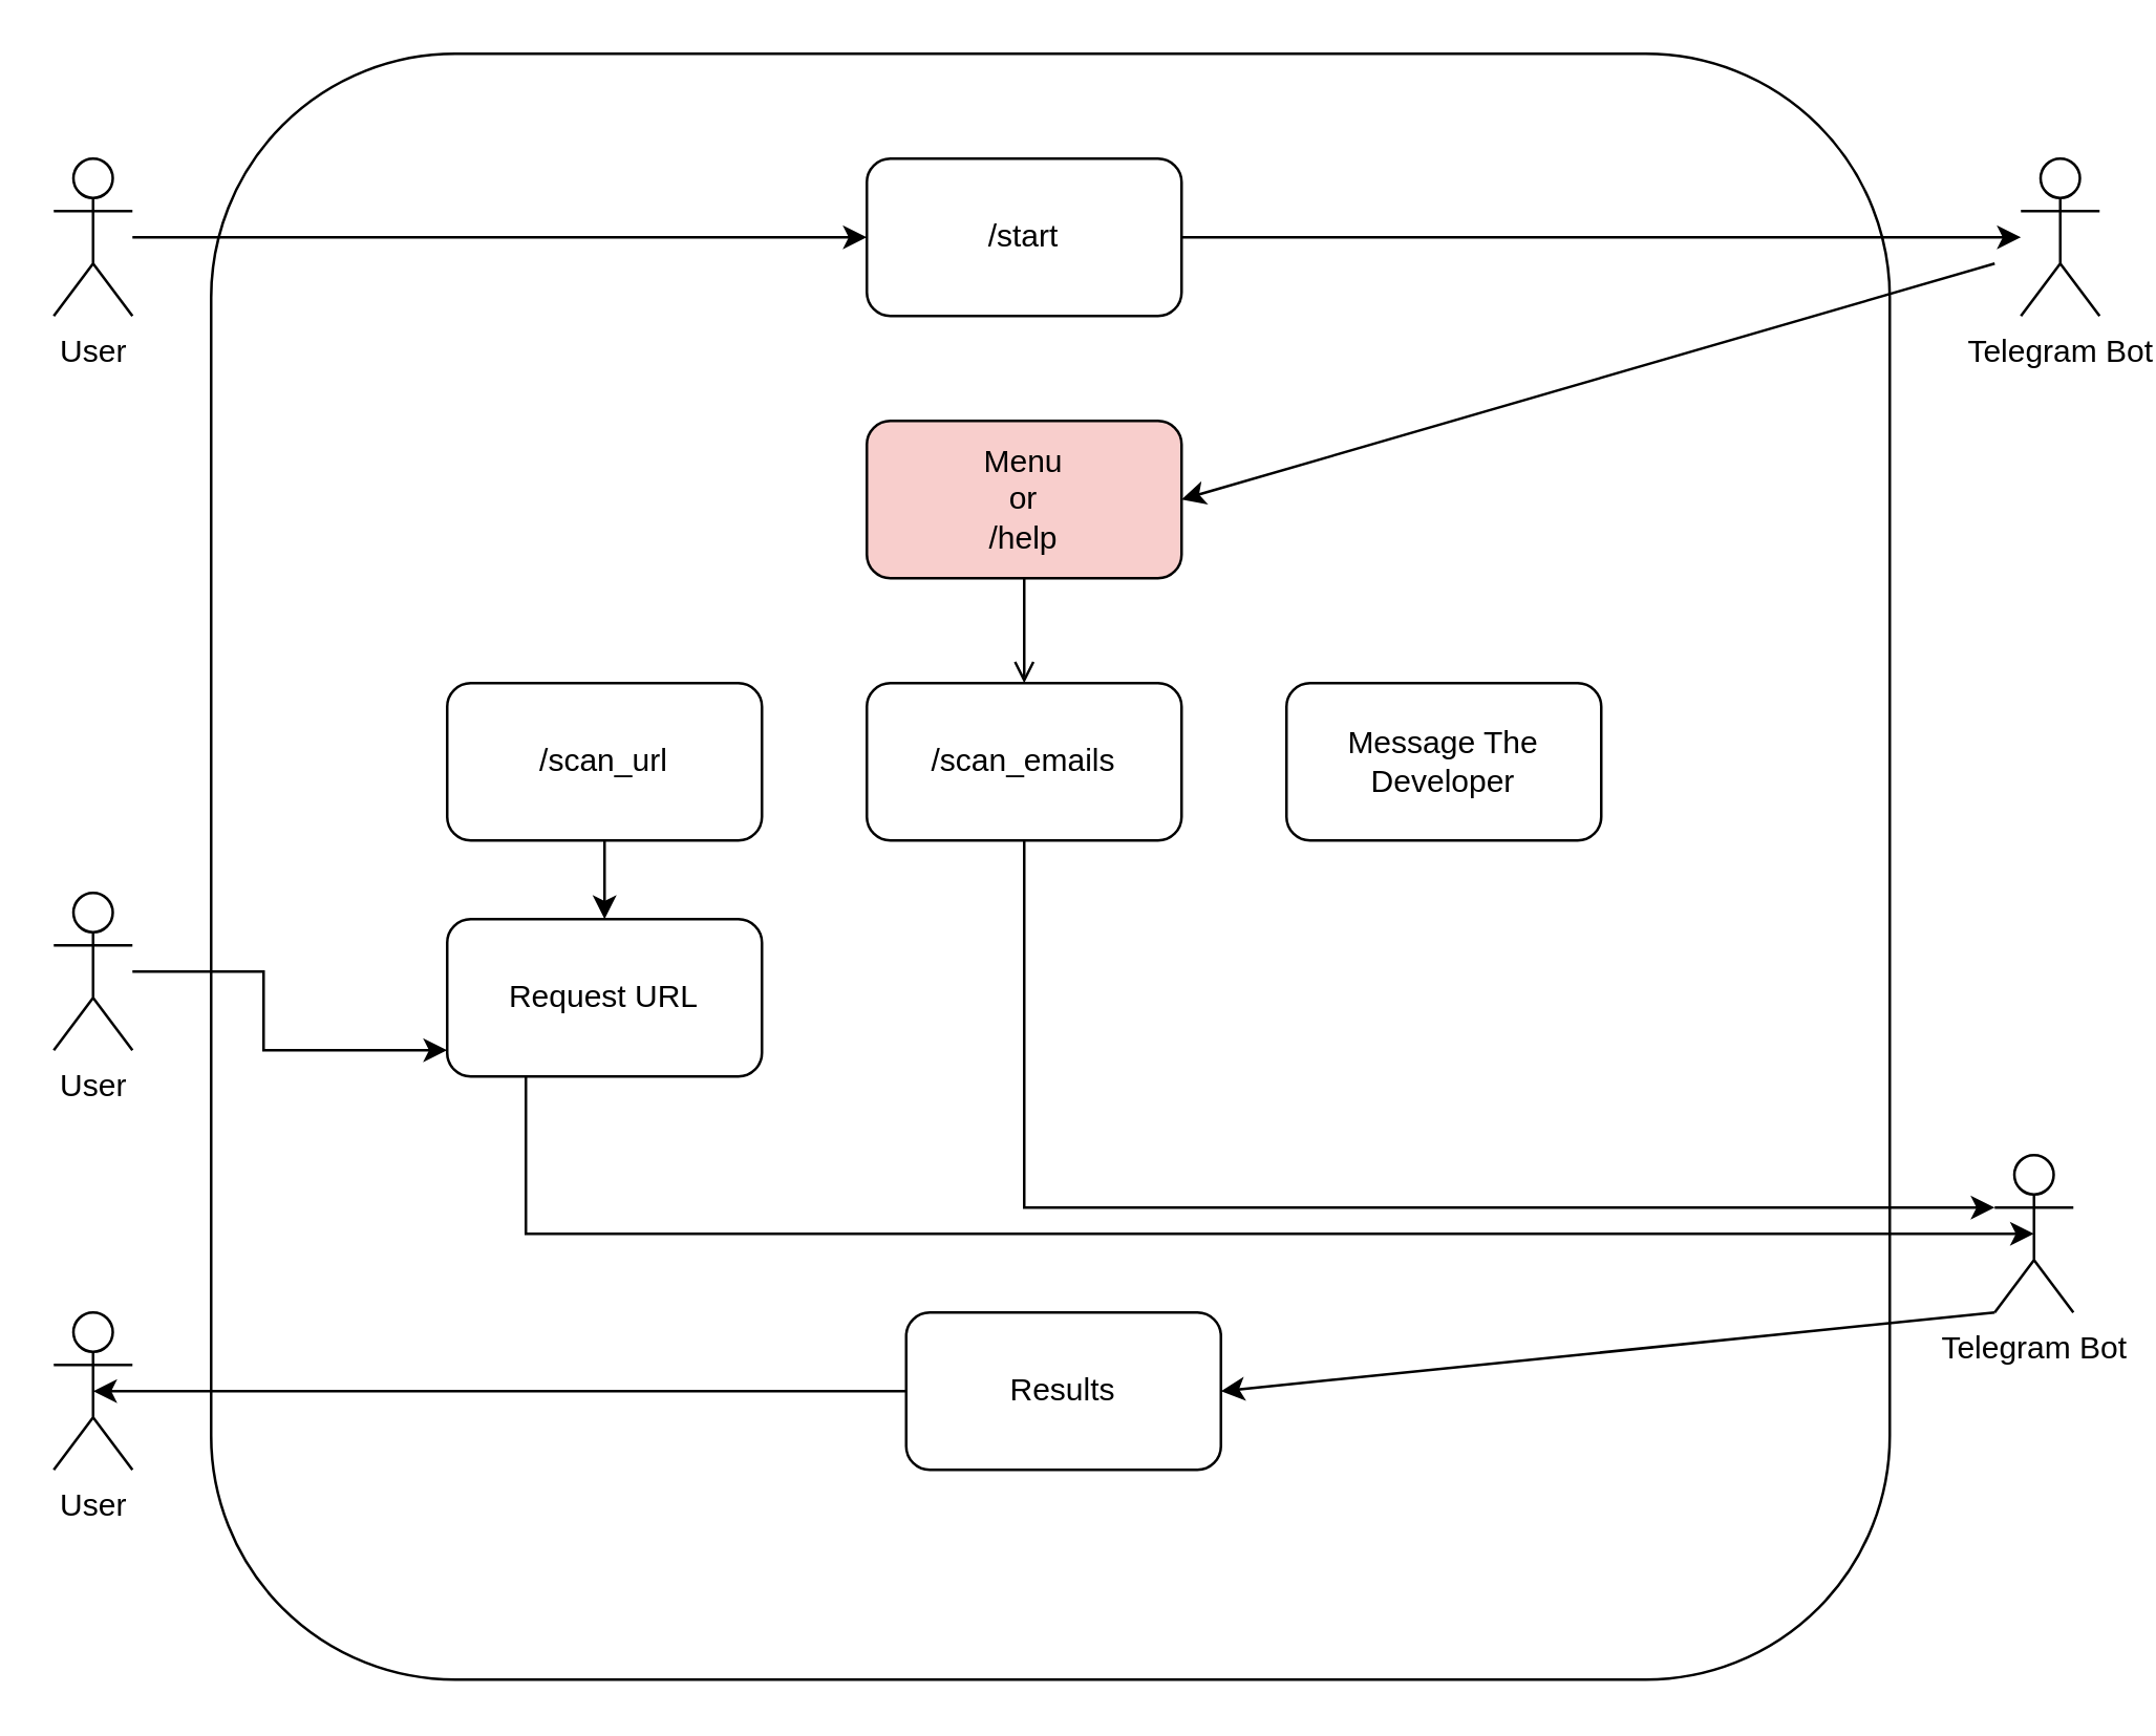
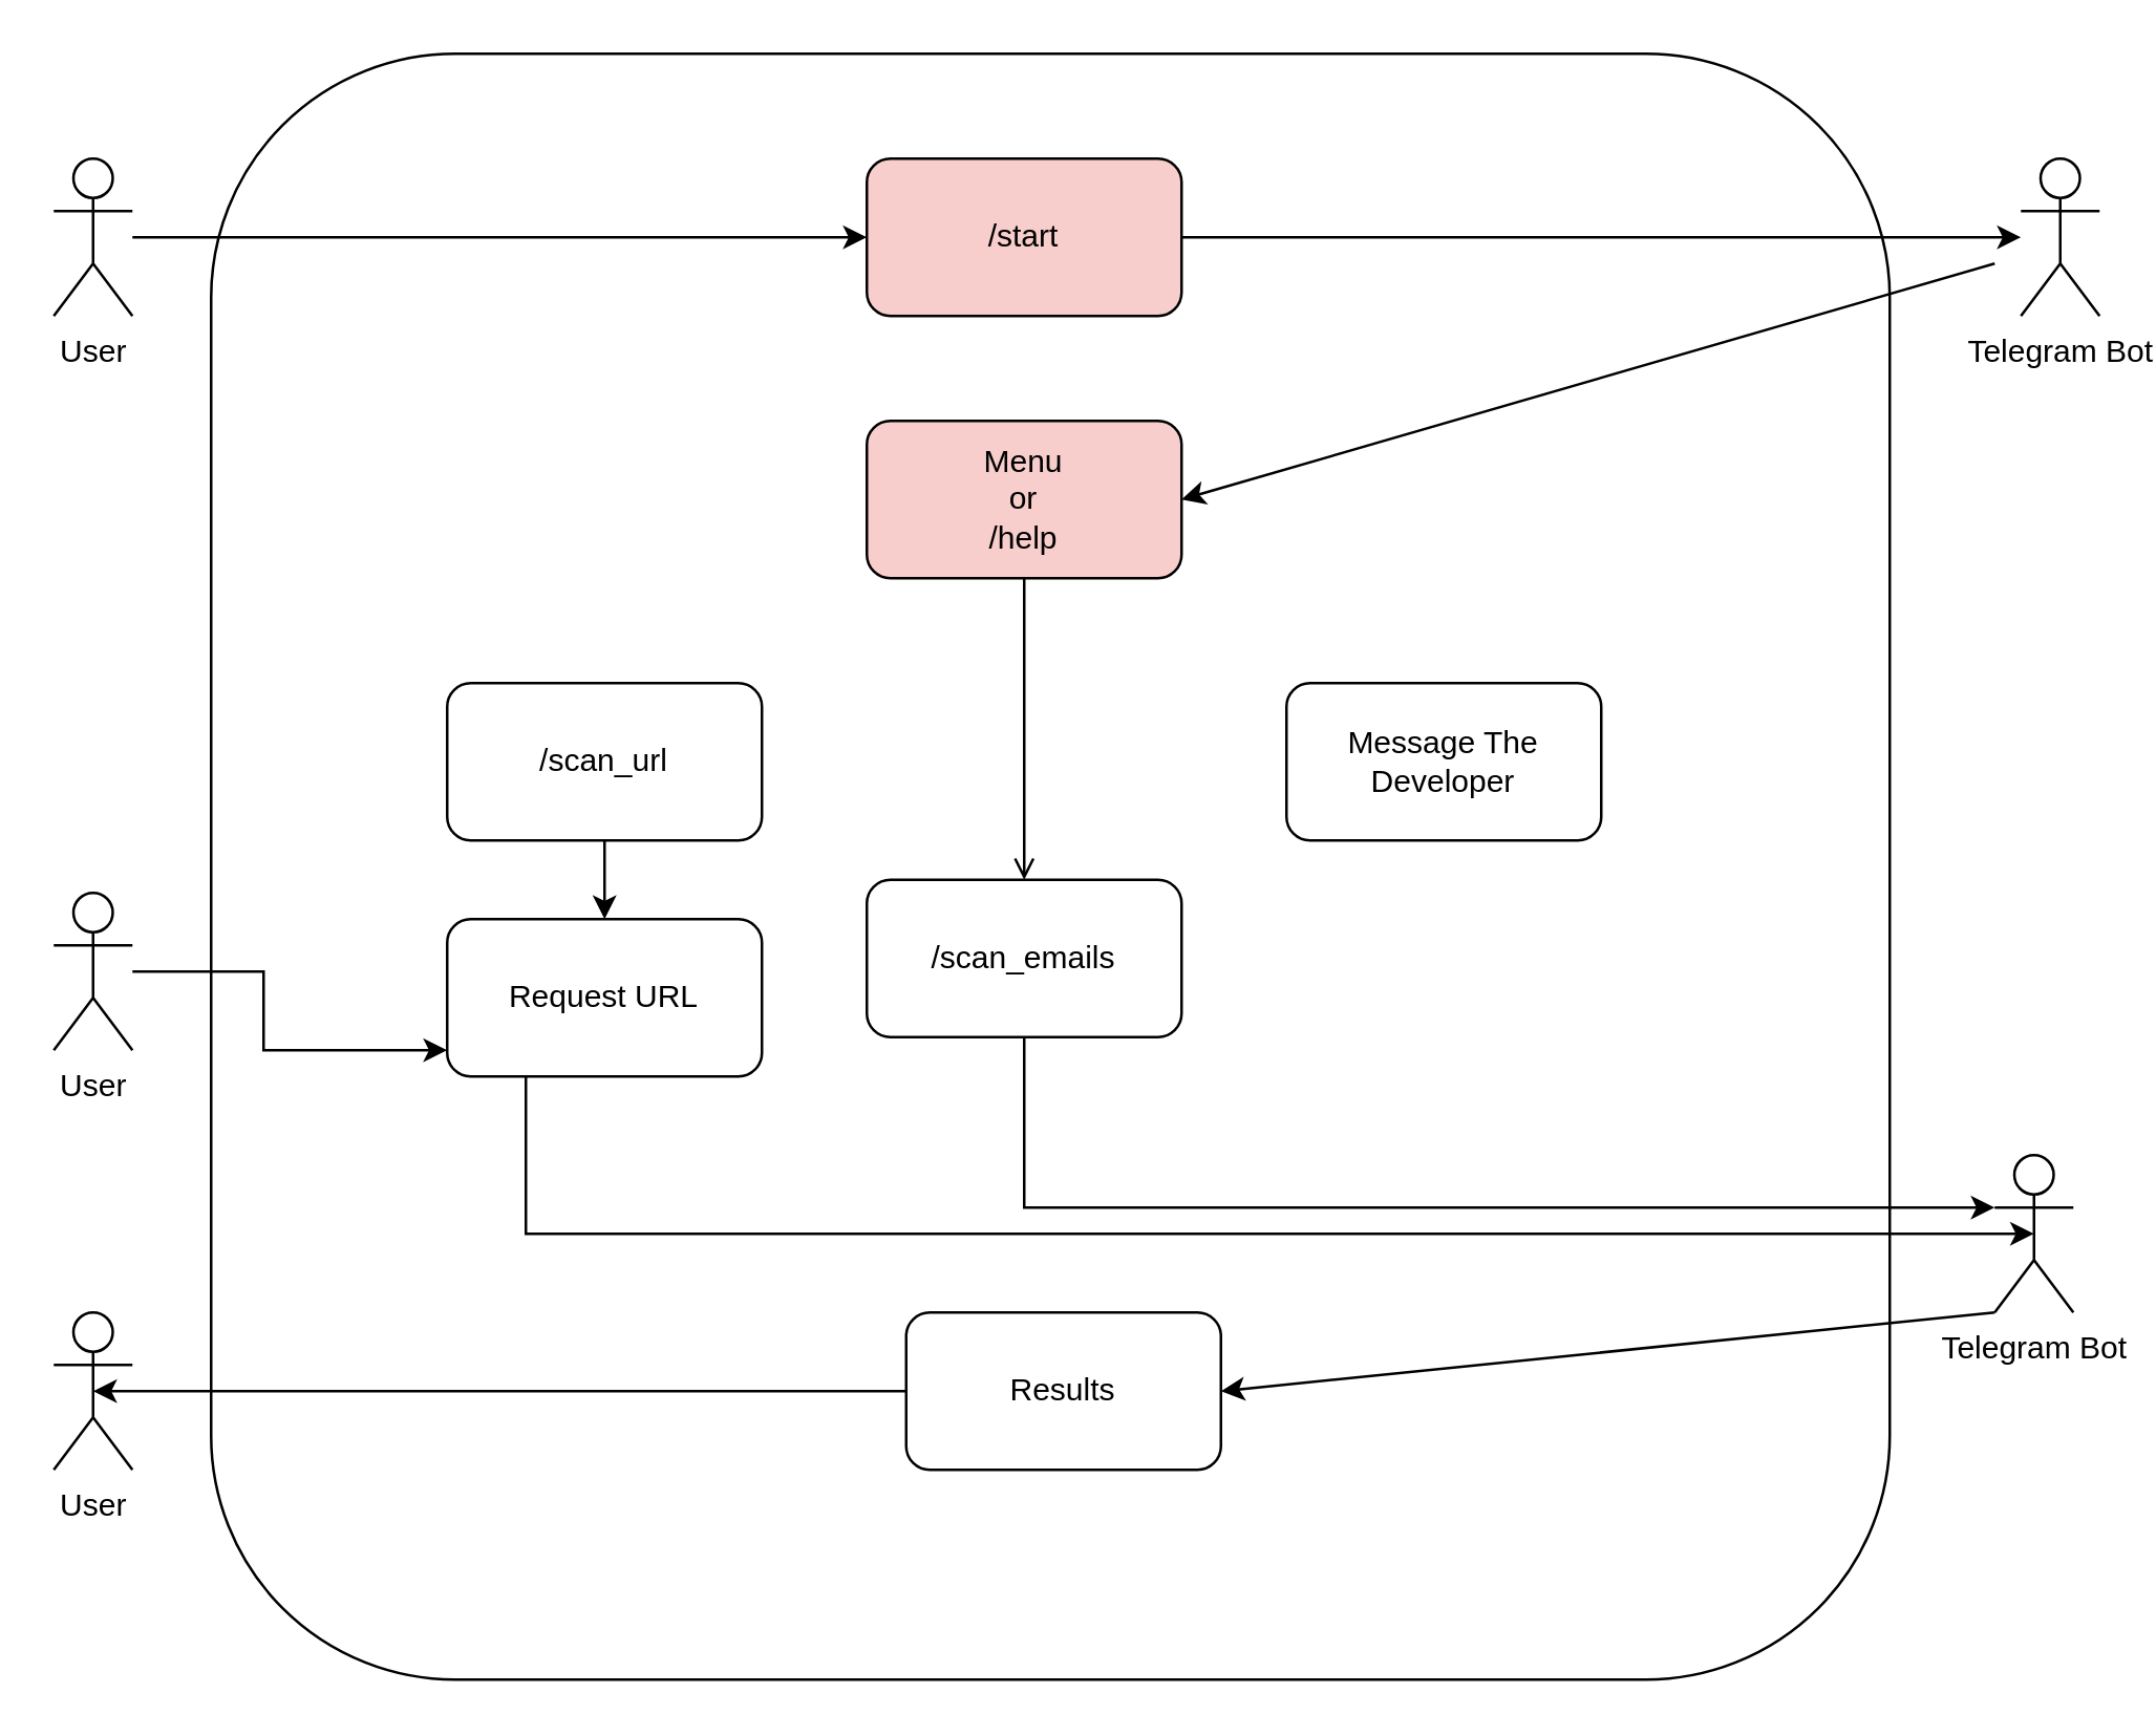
  <mxCell id="0" />
  <mxCell id="1" parent="0" />
  <mxCell id="2" value="" style="rounded=1;whiteSpace=wrap;html=1;" vertex="1" parent="1"><mxGeometry x="80" y="20" width="640" height="620" as="geometry" /></mxCell>
  <mxCell id="3" style="edgeStyle=orthogonalEdgeStyle;rounded=0;orthogonalLoop=1;jettySize=auto;html=1;" edge="1" parent="1" source="4" target="7"><mxGeometry relative="1" as="geometry" /></mxCell>
  <mxCell id="4" value="User" style="shape=umlActor;verticalLabelPosition=bottom;verticalAlign=top;html=1;outlineConnect=0;" vertex="1" parent="1"><mxGeometry x="20" y="60" width="30" height="60" as="geometry" /></mxCell>
  <mxCell id="5" value="Telegram Bot" style="shape=umlActor;verticalLabelPosition=bottom;verticalAlign=top;html=1;outlineConnect=0;" vertex="1" parent="1"><mxGeometry x="770" y="60" width="30" height="60" as="geometry" /></mxCell>
  <mxCell id="6" style="edgeStyle=orthogonalEdgeStyle;rounded=0;orthogonalLoop=1;jettySize=auto;html=1;" edge="1" parent="1" source="7" target="5"><mxGeometry relative="1" as="geometry" /></mxCell>
- <mxCell id="7" value="/start" style="rounded=1;whiteSpace=wrap;html=1;" vertex="1" parent="1"><mxGeometry x="330" y="60" width="120" height="60" as="geometry" /></mxCell>
+ <mxCell id="7" value="/start" style="rounded=1;whiteSpace=wrap;html=1;fillColor=#f8cecc;" vertex="1" parent="1"><mxGeometry x="330" y="60" width="120" height="60" as="geometry" /></mxCell>
  <mxCell id="8" value="Menu&lt;br&gt;or&lt;br&gt;/help" style="rounded=1;whiteSpace=wrap;html=1;fillColor=#f8cecc;" vertex="1" parent="1"><mxGeometry x="330" y="160" width="120" height="60" as="geometry" /></mxCell>
  <mxCell id="9" style="edgeStyle=orthogonalEdgeStyle;rounded=0;orthogonalLoop=1;jettySize=auto;html=1;entryX=0.5;entryY=0;entryDx=0;entryDy=0;" edge="1" parent="1" source="10" target="15"><mxGeometry relative="1" as="geometry" /></mxCell>
  <mxCell id="10" value="/scan_url" style="rounded=1;whiteSpace=wrap;html=1;" vertex="1" parent="1"><mxGeometry x="170" y="260" width="120" height="60" as="geometry" /></mxCell>
  <mxCell id="11" style="edgeStyle=orthogonalEdgeStyle;rounded=0;orthogonalLoop=1;jettySize=auto;html=1;entryX=0;entryY=0.333;entryDx=0;entryDy=0;entryPerimeter=0;" edge="1" parent="1" source="12" target="18"><mxGeometry relative="1" as="geometry"><Array as="points"><mxPoint x="390" y="460" /></Array></mxGeometry></mxCell>
- <mxCell id="12" value="/scan_emails" style="rounded=1;whiteSpace=wrap;html=1;" vertex="1" parent="1"><mxGeometry x="330" y="260" width="120" height="60" as="geometry" /></mxCell>
+ <mxCell id="12" value="/scan_emails" style="rounded=1;whiteSpace=wrap;html=1;" vertex="1" parent="1"><mxGeometry x="330" y="335" width="120" height="60" as="geometry" /></mxCell>
  <mxCell id="13" value="Message The Developer" style="rounded=1;whiteSpace=wrap;html=1;" vertex="1" parent="1"><mxGeometry x="490" y="260" width="120" height="60" as="geometry" /></mxCell>
  <mxCell id="14" style="edgeStyle=orthogonalEdgeStyle;rounded=0;orthogonalLoop=1;jettySize=auto;html=1;entryX=0.5;entryY=0.5;entryDx=0;entryDy=0;entryPerimeter=0;" edge="1" parent="1" source="15" target="18"><mxGeometry relative="1" as="geometry"><Array as="points"><mxPoint x="200" y="470" /></Array></mxGeometry></mxCell>
  <mxCell id="15" value="Request URL" style="rounded=1;whiteSpace=wrap;html=1;" vertex="1" parent="1"><mxGeometry x="170" y="350" width="120" height="60" as="geometry" /></mxCell>
  <mxCell id="16" style="edgeStyle=orthogonalEdgeStyle;rounded=0;orthogonalLoop=1;jettySize=auto;html=1;" edge="1" parent="1" source="17" target="15"><mxGeometry relative="1" as="geometry"><Array as="points"><mxPoint x="100" y="370" /><mxPoint x="100" y="400" /></Array></mxGeometry></mxCell>
  <mxCell id="17" value="User" style="shape=umlActor;verticalLabelPosition=bottom;verticalAlign=top;html=1;outlineConnect=0;" vertex="1" parent="1"><mxGeometry x="20" y="340" width="30" height="60" as="geometry" /></mxCell>
  <mxCell id="18" value="Telegram Bot" style="shape=umlActor;verticalLabelPosition=bottom;verticalAlign=top;html=1;outlineConnect=0;" vertex="1" parent="1"><mxGeometry x="760" y="440" width="30" height="60" as="geometry" /></mxCell>
  <mxCell id="19" style="edgeStyle=orthogonalEdgeStyle;rounded=0;orthogonalLoop=1;jettySize=auto;html=1;entryX=0.5;entryY=0.5;entryDx=0;entryDy=0;entryPerimeter=0;" edge="1" parent="1" source="20" target="21"><mxGeometry relative="1" as="geometry" /></mxCell>
  <mxCell id="20" value="Results" style="rounded=1;whiteSpace=wrap;html=1;" vertex="1" parent="1"><mxGeometry x="345" y="500" width="120" height="60" as="geometry" /></mxCell>
  <mxCell id="21" value="User" style="shape=umlActor;verticalLabelPosition=bottom;verticalAlign=top;html=1;outlineConnect=0;" vertex="1" parent="1"><mxGeometry x="20" y="500" width="30" height="60" as="geometry" /></mxCell>
  <mxCell id="22" value="" style="endArrow=classic;html=1;entryX=1;entryY=0.5;entryDx=0;entryDy=0;exitX=0;exitY=1;exitDx=0;exitDy=0;exitPerimeter=0;" edge="1" parent="1" source="18" target="20"><mxGeometry width="50" height="50" relative="1" as="geometry"><mxPoint x="430" y="310" as="sourcePoint" /><mxPoint x="480" y="260" as="targetPoint" /></mxGeometry></mxCell>
  <mxCell id="23" value="" style="endArrow=classic;html=1;entryX=1;entryY=0.5;entryDx=0;entryDy=0;" edge="1" parent="1" target="8"><mxGeometry width="50" height="50" relative="1" as="geometry"><mxPoint x="760" y="100" as="sourcePoint" /><mxPoint x="480" y="260" as="targetPoint" /></mxGeometry></mxCell>
  <mxCell id="24" value="" style="endArrow=open;html=1;exitX=0.5;exitY=1;exitDx=0;exitDy=0;" edge="1" parent="1" source="8" target="12"><mxGeometry width="50" height="50" relative="1" as="geometry"><mxPoint x="430" y="310" as="sourcePoint" /><mxPoint x="480" y="260" as="targetPoint" /></mxGeometry></mxCell>
